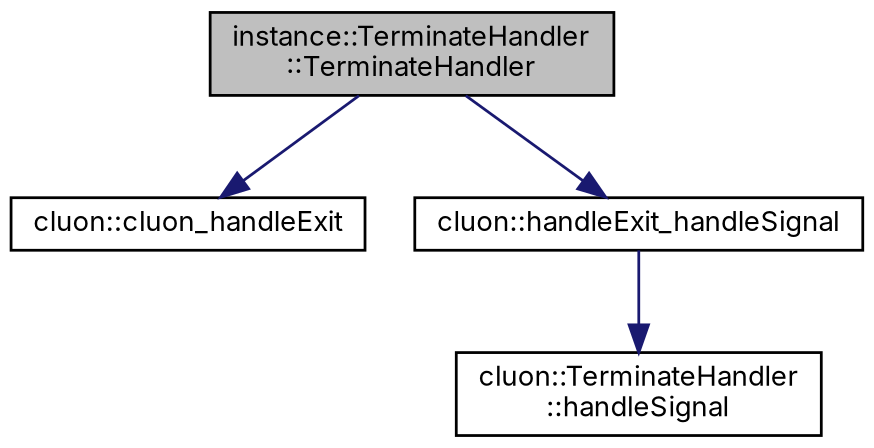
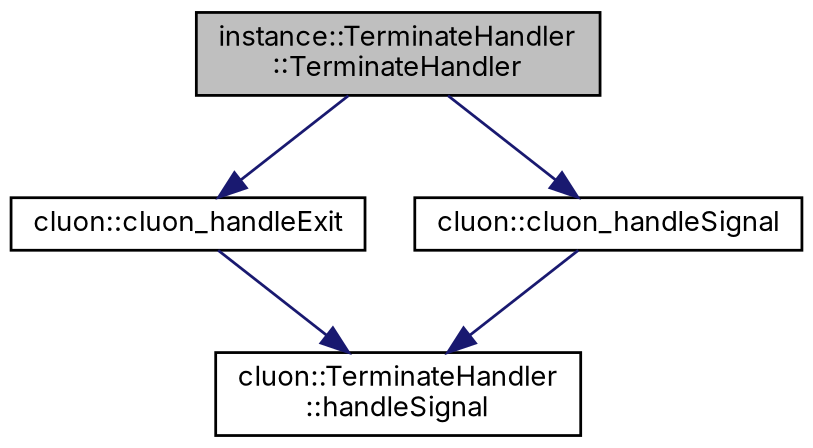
  digraph {
    fontname=Inter
    rankdir=TB
    node [color=black fillcolor=white fontname=Inter fontsize=10 shape=record style=filled]
    edge [color=midnightblue fontname=Inter fontsize=10 labelfontname=Helvetica labelfontsize=10 style=solid]
    n1 [fillcolor=grey75 fontcolor=black height=0.2 label="instance::TerminateHandler\l::TerminateHandler" width=0.4]
    n2 [height=0.2 label="cluon::cluon_handleExit" width=0.4]
-   n3 [height=0.2 label="cluon::handleExit_handleSignal" width=0.4]
+   n3 [height=0.2 label="cluon::cluon_handleSignal" width=0.4]
    n4 [height=0.2 label="cluon::TerminateHandler\l::handleSignal" width=0.4]
    n1 -> n2
    n1 -> n3
+   n2 -> n4
    n3 -> n4
  }
